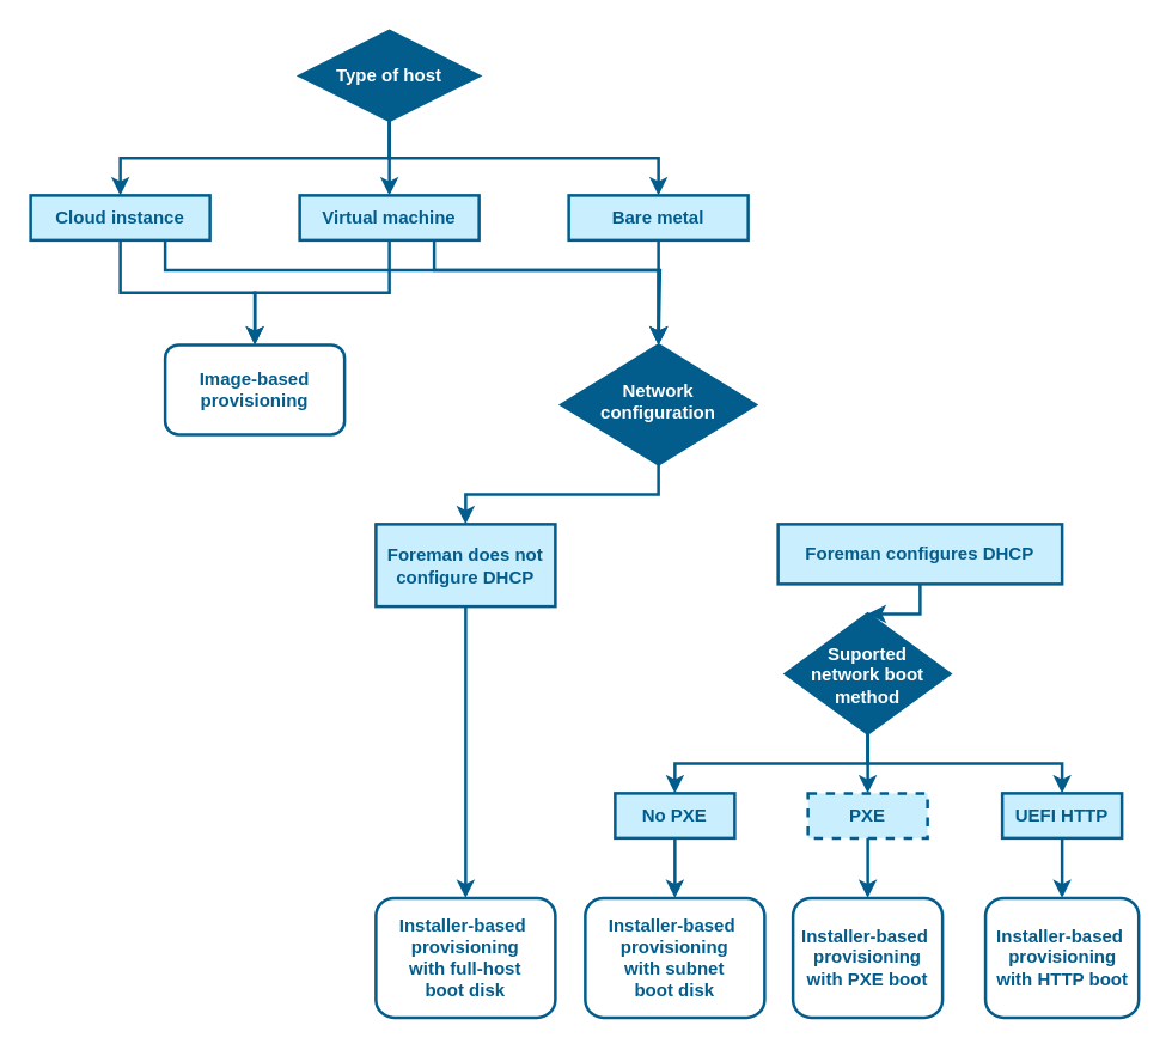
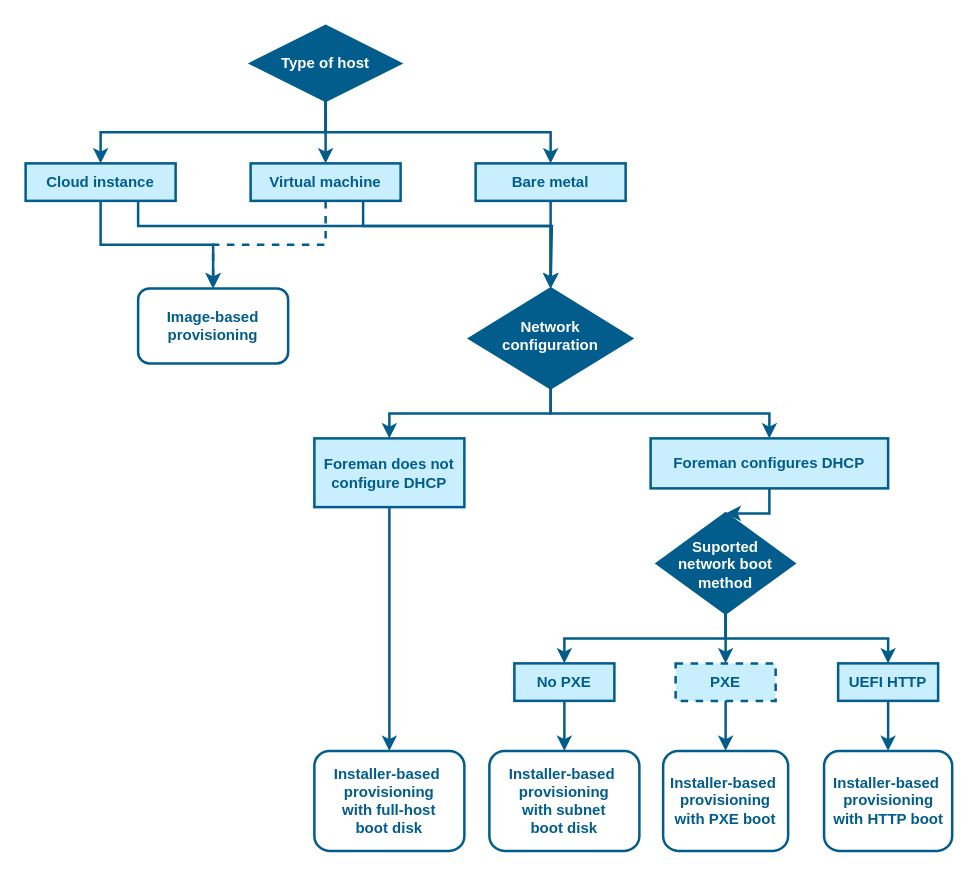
  <mxCell id="0" />
  <mxCell id="1" parent="0" />
  <mxCell id="2" style="edgeStyle=orthogonalEdgeStyle;rounded=0;orthogonalLoop=1;jettySize=auto;html=1;exitX=0.5;exitY=1;exitDx=0;exitDy=0;entryX=0.5;entryY=0;entryDx=0;entryDy=0;fontColor=#025d8c;fontStyle=1;strokeColor=#025d8c;strokeWidth=2;" parent="1" source="5" target="8" edge="1"><mxGeometry relative="1" as="geometry" /></mxCell>
  <mxCell id="3" style="edgeStyle=orthogonalEdgeStyle;rounded=0;orthogonalLoop=1;jettySize=auto;html=1;exitX=0.5;exitY=1;exitDx=0;exitDy=0;entryX=0.5;entryY=0;entryDx=0;entryDy=0;fontColor=#025d8c;fontStyle=1;strokeColor=#025d8c;strokeWidth=2;" parent="1" source="5" target="11" edge="1"><mxGeometry relative="1" as="geometry" /></mxCell>
  <mxCell id="4" style="edgeStyle=orthogonalEdgeStyle;rounded=0;orthogonalLoop=1;jettySize=auto;html=1;exitX=0.5;exitY=1;exitDx=0;exitDy=0;entryX=0.5;entryY=0;entryDx=0;entryDy=0;fontColor=#025d8c;fontStyle=1;strokeColor=#025d8c;strokeWidth=2;" parent="1" source="5" target="13" edge="1"><mxGeometry relative="1" as="geometry" /></mxCell>
  <mxCell id="5" value="Type of host" style="rhombus;whiteSpace=wrap;html=1;strokeColor=#025d8c;strokeWidth=2;fontColor=#ffffff;fontStyle=1;fillColor=#025d8c;" parent="1" vertex="1"><mxGeometry x="200" y="20" width="120" height="60" as="geometry" /></mxCell>
  <mxCell id="6" style="edgeStyle=orthogonalEdgeStyle;rounded=0;orthogonalLoop=1;jettySize=auto;html=1;exitX=0.5;exitY=1;exitDx=0;exitDy=0;entryX=0.5;entryY=0;entryDx=0;entryDy=0;fontColor=#025d8c;fontStyle=1;strokeColor=#025d8c;strokeWidth=2;" parent="1" source="8" target="14" edge="1"><mxGeometry relative="1" as="geometry" /></mxCell>
  <mxCell id="7" style="edgeStyle=orthogonalEdgeStyle;rounded=0;orthogonalLoop=1;jettySize=auto;html=1;exitX=0.75;exitY=1;exitDx=0;exitDy=0;entryX=0.5;entryY=0;entryDx=0;entryDy=0;strokeWidth=2;strokeColor=#025D8C;" parent="1" source="8" target="17" edge="1"><mxGeometry relative="1" as="geometry"><Array as="points"><mxPoint x="110" y="180" /><mxPoint x="440" y="180" /></Array></mxGeometry></mxCell>
  <mxCell id="8" value="Cloud instance" style="rounded=0;whiteSpace=wrap;html=1;fontColor=#025d8c;fontStyle=1;strokeColor=#025d8c;strokeWidth=2;fillColor=#C9EFFF;" parent="1" vertex="1"><mxGeometry x="20" y="130" width="120" height="30" as="geometry" /></mxCell>
- <mxCell id="9" style="edgeStyle=orthogonalEdgeStyle;rounded=0;orthogonalLoop=1;jettySize=auto;html=1;exitX=0.5;exitY=1;exitDx=0;exitDy=0;fontColor=#025d8c;fontStyle=1;strokeColor=#025d8c;strokeWidth=2;entryX=0.5;entryY=0;entryDx=0;entryDy=0;" parent="1" source="11" target="14" edge="1"><mxGeometry relative="1" as="geometry"><mxPoint x="170" y="210" as="targetPoint" /></mxGeometry></mxCell>
+ <mxCell id="9" style="edgeStyle=orthogonalEdgeStyle;rounded=0;orthogonalLoop=1;jettySize=auto;html=1;exitX=0.5;exitY=1;exitDx=0;exitDy=0;fontColor=#025d8c;fontStyle=1;strokeColor=#025d8c;strokeWidth=2;entryX=0.5;entryY=0;entryDx=0;entryDy=0;dashed=1;" parent="1" source="11" target="14" edge="1"><mxGeometry relative="1" as="geometry"><mxPoint x="170" y="210" as="targetPoint" /></mxGeometry></mxCell>
  <mxCell id="10" style="edgeStyle=orthogonalEdgeStyle;rounded=0;orthogonalLoop=1;jettySize=auto;html=1;exitX=0.75;exitY=1;exitDx=0;exitDy=0;strokeColor=#025D8C;strokeWidth=2;" parent="1" source="11" edge="1"><mxGeometry relative="1" as="geometry"><mxPoint x="440" y="230" as="targetPoint" /><Array as="points"><mxPoint x="290" y="180" /><mxPoint x="441" y="180" /></Array></mxGeometry></mxCell>
  <mxCell id="11" value="Virtual machine" style="rounded=0;whiteSpace=wrap;html=1;fontColor=#025d8c;fontStyle=1;strokeColor=#025d8c;strokeWidth=2;fillColor=#C9EFFF;" parent="1" vertex="1"><mxGeometry x="200" y="130" width="120" height="30" as="geometry" /></mxCell>
  <mxCell id="12" value="" style="edgeStyle=orthogonalEdgeStyle;rounded=0;orthogonalLoop=1;jettySize=auto;html=1;fontColor=#025d8c;fontStyle=1;strokeColor=#025d8c;strokeWidth=2;" parent="1" source="13" target="17" edge="1"><mxGeometry relative="1" as="geometry" /></mxCell>
  <mxCell id="13" value="Bare metal" style="rounded=0;whiteSpace=wrap;html=1;fontColor=#025d8c;fontStyle=1;strokeColor=#025d8c;strokeWidth=2;fillColor=#C9EFFF;" parent="1" vertex="1"><mxGeometry x="380" y="130" width="120" height="30" as="geometry" /></mxCell>
  <mxCell id="14" value="Image-based&lt;div&gt;provisioning&lt;/div&gt;" style="rounded=1;whiteSpace=wrap;html=1;fontColor=#025d8c;fontStyle=1;strokeColor=#025d8c;strokeWidth=2;fillColor=#ffffff;" parent="1" vertex="1"><mxGeometry x="110" y="230" width="120" height="60" as="geometry" /></mxCell>
  <mxCell id="15" style="edgeStyle=orthogonalEdgeStyle;rounded=0;orthogonalLoop=1;jettySize=auto;html=1;exitX=0.5;exitY=1;exitDx=0;exitDy=0;entryX=0.5;entryY=0;entryDx=0;entryDy=0;fontColor=#025d8c;fontStyle=1;strokeColor=#025d8c;strokeWidth=2;" parent="1" source="17" target="19" edge="1"><mxGeometry relative="1" as="geometry" /></mxCell>
+ <mxCell id="16" style="edgeStyle=orthogonalEdgeStyle;rounded=0;orthogonalLoop=1;jettySize=auto;html=1;exitX=0.5;exitY=1;exitDx=0;exitDy=0;entryX=0.5;entryY=0;entryDx=0;entryDy=0;fontColor=#025d8c;fontStyle=1;strokeColor=#025d8c;strokeWidth=2;" parent="1" source="17" target="21" edge="1"><mxGeometry relative="1" as="geometry" /></mxCell>
  <mxCell id="17" value="Network&lt;div&gt;configuration&lt;/div&gt;" style="rhombus;whiteSpace=wrap;html=1;fontColor=#ffffff;fontStyle=1;strokeColor=#025d8c;strokeWidth=2;fillColor=#025d8c;spacingTop=-4;" parent="1" vertex="1"><mxGeometry x="375" y="230" width="130" height="80" as="geometry" /></mxCell>
  <mxCell id="18" style="edgeStyle=orthogonalEdgeStyle;rounded=0;orthogonalLoop=1;jettySize=auto;html=1;exitX=0.5;exitY=1;exitDx=0;exitDy=0;entryX=0.5;entryY=0;entryDx=0;entryDy=0;fontColor=#025d8c;fontStyle=1;strokeColor=#025d8c;strokeWidth=2;" parent="1" source="19" edge="1"><mxGeometry relative="1" as="geometry"><mxPoint x="311" y="600" as="targetPoint" /></mxGeometry></mxCell>
  <mxCell id="19" value="Foreman does not configure DHCP" style="rounded=0;whiteSpace=wrap;html=1;fontColor=#025d8c;fontStyle=1;strokeColor=#025d8c;strokeWidth=2;fillColor=#C9EFFF;" parent="1" vertex="1"><mxGeometry x="251" y="350" width="120" height="55" as="geometry" /></mxCell>
  <mxCell id="20" style="edgeStyle=orthogonalEdgeStyle;rounded=0;orthogonalLoop=1;jettySize=auto;html=1;exitX=0.5;exitY=1;exitDx=0;exitDy=0;entryX=0.5;entryY=0;entryDx=0;entryDy=0;fontColor=#025d8c;fontStyle=1;strokeColor=#025d8c;strokeWidth=2;" parent="1" source="21" target="25" edge="1"><mxGeometry relative="1" as="geometry" /></mxCell>
  <mxCell id="21" value="Foreman configures DHCP" style="rounded=0;whiteSpace=wrap;html=1;fontColor=#025d8c;fontStyle=1;strokeColor=#025d8c;strokeWidth=2;fillColor=#C9EFFF;" parent="1" vertex="1"><mxGeometry x="520" y="350" width="190" height="40" as="geometry" /></mxCell>
  <mxCell id="22" style="edgeStyle=orthogonalEdgeStyle;rounded=0;orthogonalLoop=1;jettySize=auto;html=1;exitX=0.5;exitY=1;exitDx=0;exitDy=0;entryX=0.5;entryY=0;entryDx=0;entryDy=0;fontColor=#025d8c;fontStyle=1;strokeColor=#025d8c;strokeWidth=2;" parent="1" source="25" target="29" edge="1"><mxGeometry relative="1" as="geometry" /></mxCell>
  <mxCell id="23" style="edgeStyle=orthogonalEdgeStyle;rounded=0;orthogonalLoop=1;jettySize=auto;html=1;exitX=0.5;exitY=1;exitDx=0;exitDy=0;fontColor=#025d8c;fontStyle=1;strokeColor=#025d8c;strokeWidth=2;" parent="1" source="25" target="31" edge="1"><mxGeometry relative="1" as="geometry"><mxPoint x="461" y="530" as="targetPoint" /></mxGeometry></mxCell>
  <mxCell id="24" style="edgeStyle=orthogonalEdgeStyle;rounded=0;orthogonalLoop=1;jettySize=auto;html=1;exitX=0.5;exitY=1;exitDx=0;exitDy=0;entryX=0.5;entryY=0;entryDx=0;entryDy=0;fontColor=#025d8c;fontStyle=1;strokeColor=#025d8c;strokeWidth=2;" parent="1" source="25" target="27" edge="1"><mxGeometry relative="1" as="geometry" /></mxCell>
  <mxCell id="25" value="Suported&lt;br&gt;network boot method" style="rhombus;whiteSpace=wrap;html=1;fontColor=#ffffff;fontStyle=1;strokeColor=#025d8c;strokeWidth=2;fillColor=#025d8c;spacingTop=2;" parent="1" vertex="1"><mxGeometry x="525" y="410" width="110" height="80" as="geometry" /></mxCell>
  <mxCell id="26" style="edgeStyle=orthogonalEdgeStyle;rounded=0;orthogonalLoop=1;jettySize=auto;html=1;exitX=0.5;exitY=1;exitDx=0;exitDy=0;entryX=0.5;entryY=0;entryDx=0;entryDy=0;fontColor=#025d8c;fontStyle=1;strokeColor=#025d8c;strokeWidth=2;" parent="1" source="27" edge="1"><mxGeometry relative="1" as="geometry"><mxPoint x="710" y="600" as="targetPoint" /></mxGeometry></mxCell>
  <mxCell id="27" value="UEFI HTTP" style="rounded=0;whiteSpace=wrap;html=1;fontColor=#025d8c;fontStyle=1;strokeColor=#025d8c;strokeWidth=2;fillColor=#C9EFFF;" parent="1" vertex="1"><mxGeometry x="670" y="530" width="80" height="30" as="geometry" /></mxCell>
  <mxCell id="28" style="edgeStyle=orthogonalEdgeStyle;rounded=0;orthogonalLoop=1;jettySize=auto;html=1;exitX=0.5;exitY=1;exitDx=0;exitDy=0;entryX=0.5;entryY=0;entryDx=0;entryDy=0;fontColor=#025d8c;fontStyle=1;strokeColor=#025d8c;strokeWidth=2;" parent="1" source="29" edge="1"><mxGeometry relative="1" as="geometry"><mxPoint x="580" y="600" as="targetPoint" /></mxGeometry></mxCell>
  <mxCell id="29" value="PXE" style="rounded=0;whiteSpace=wrap;html=1;fontColor=#025d8c;fontStyle=1;strokeColor=#025d8c;strokeWidth=2;fillColor=#C9EFFF;dashed=1;" parent="1" vertex="1"><mxGeometry x="540" y="530" width="80" height="30" as="geometry" /></mxCell>
  <mxCell id="30" style="edgeStyle=orthogonalEdgeStyle;rounded=0;orthogonalLoop=1;jettySize=auto;html=1;exitX=0.5;exitY=1;exitDx=0;exitDy=0;entryX=0.5;entryY=0;entryDx=0;entryDy=0;fontColor=#025d8c;fontStyle=1;strokeColor=#025d8c;strokeWidth=2;" parent="1" source="31" edge="1"><mxGeometry relative="1" as="geometry"><mxPoint x="451" y="600" as="targetPoint" /></mxGeometry></mxCell>
  <mxCell id="31" value="No PXE" style="rounded=0;whiteSpace=wrap;html=1;fontColor=#025d8c;fontStyle=1;strokeColor=#025d8c;strokeWidth=2;fillColor=#C9EFFF;" parent="1" vertex="1"><mxGeometry x="411" y="530" width="80" height="30" as="geometry" /></mxCell>
  <mxCell id="32" value="Installer-based&amp;nbsp;&lt;div&gt;provisioning&lt;/div&gt;&lt;div&gt;with full-host&lt;/div&gt;&lt;div&gt;boot disk&lt;/div&gt;" style="rounded=1;whiteSpace=wrap;html=1;fontColor=#025d8c;fontStyle=1;strokeColor=#025d8c;strokeWidth=2;fillColor=#ffffff;" parent="1" vertex="1"><mxGeometry x="251" y="600" width="120" height="80" as="geometry" /></mxCell>
  <mxCell id="33" value="Installer-based&amp;nbsp;&lt;div&gt;provisioning&lt;/div&gt;&lt;div&gt;with PXE boot&lt;/div&gt;" style="rounded=1;whiteSpace=wrap;html=1;fontColor=#025d8c;fontStyle=1;strokeColor=#025d8c;strokeWidth=2;fillColor=#ffffff;" parent="1" vertex="1"><mxGeometry x="530" y="600" width="100" height="80" as="geometry" /></mxCell>
  <mxCell id="34" value="Installer-based&amp;nbsp;&lt;div&gt;provisioning&lt;/div&gt;&lt;div&gt;with HTTP boot&lt;/div&gt;" style="rounded=1;whiteSpace=wrap;html=1;fontColor=#025d8c;fontStyle=1;strokeColor=#025d8c;strokeWidth=2;fillColor=#ffffff;" parent="1" vertex="1"><mxGeometry x="658.75" y="600" width="102.5" height="80" as="geometry" /></mxCell>
  <mxCell id="35" value="Installer-based&amp;nbsp;&lt;div&gt;provisioning&lt;/div&gt;&lt;div&gt;with subnet&lt;/div&gt;&lt;div&gt;boot disk&lt;/div&gt;" style="rounded=1;whiteSpace=wrap;html=1;fontColor=#025d8c;fontStyle=1;strokeColor=#025d8c;strokeWidth=2;fillColor=#ffffff;" parent="1" vertex="1"><mxGeometry x="391" y="600" width="120" height="80" as="geometry" /></mxCell>
